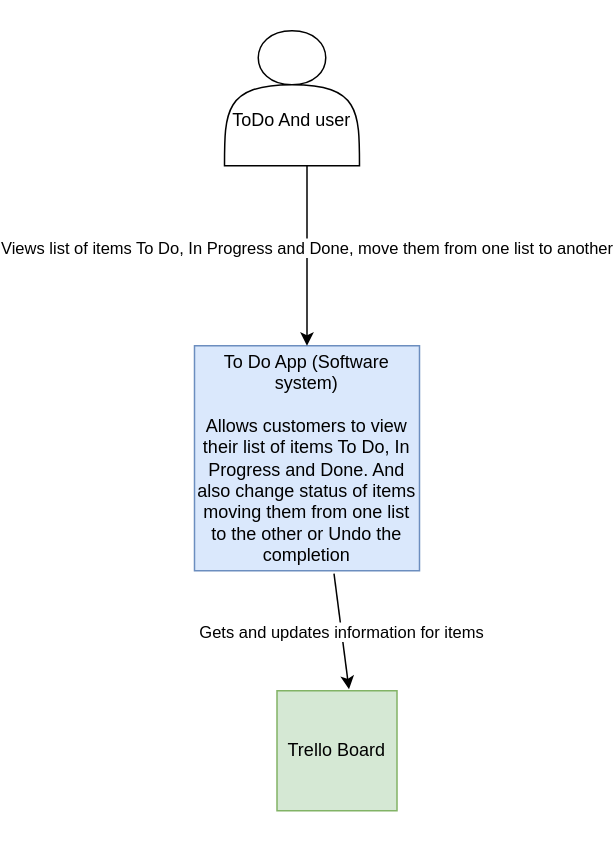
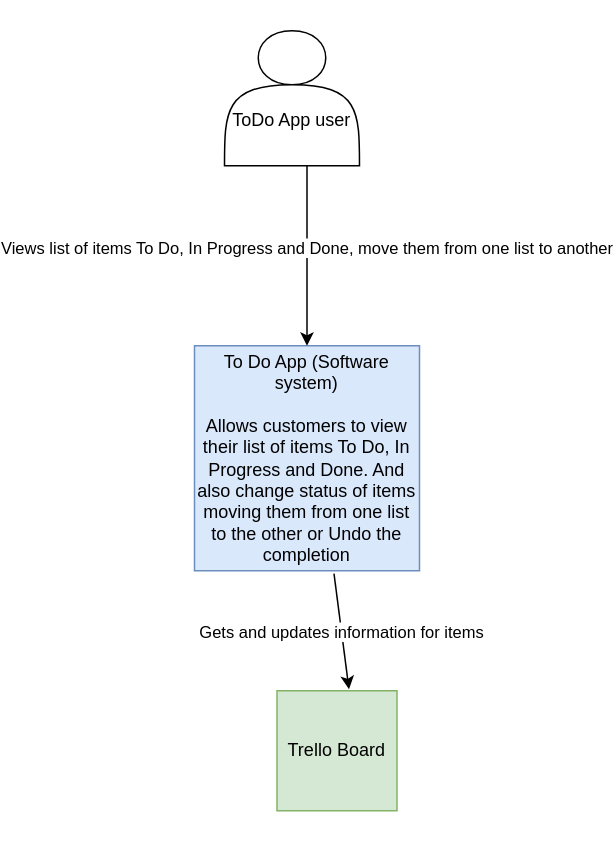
  <mxCell id="0" />
  <mxCell id="1" parent="0" />
  <mxCell id="2" value="To Do App (Software system)&lt;br&gt;&lt;br&gt;Allows customers to view their list of items To Do, In Progress and Done. And also change status of items moving them from one list to the other or Undo the completion" style="whiteSpace=wrap;html=1;aspect=fixed;fillColor=#dae8fc;strokeColor=#6c8ebf;" parent="1" vertex="1"><mxGeometry x="20" y="230" width="150" height="150" as="geometry" /></mxCell>
  <mxCell id="3" value="Views list of items To Do, In Progress and Done, move them from one list to another" style="endArrow=classic;html=1;entryX=0.5;entryY=0;entryDx=0;entryDy=0;" parent="1" target="2" edge="1"><mxGeometry width="50" height="50" relative="1" as="geometry"><mxPoint x="95" y="100" as="sourcePoint" /><mxPoint x="130" y="140" as="targetPoint" /></mxGeometry></mxCell>
  <mxCell id="4" value="Trello Board" style="whiteSpace=wrap;html=1;aspect=fixed;fillColor=#d5e8d4;strokeColor=#82b366;" parent="1" vertex="1"><mxGeometry x="75" y="460" width="80" height="80" as="geometry" /></mxCell>
  <mxCell id="5" value="Gets and updates information for items" style="endArrow=classic;html=1;entryX=0.6;entryY=-0.012;entryDx=0;entryDy=0;entryPerimeter=0;exitX=0.62;exitY=1.013;exitDx=0;exitDy=0;exitPerimeter=0;" parent="1" source="2" target="4" edge="1"><mxGeometry width="50" height="50" relative="1" as="geometry"><mxPoint x="390" y="260" as="sourcePoint" /><mxPoint x="440" y="210" as="targetPoint" /></mxGeometry></mxCell>
- <mxCell id="6" value="&lt;br&gt;&lt;br&gt;ToDo And user" style="shape=actor;whiteSpace=wrap;html=1;" vertex="1" parent="1"><mxGeometry x="40" y="20" width="90" height="90" as="geometry" /></mxCell>
+ <mxCell id="6" value="&lt;br&gt;&lt;br&gt;ToDo App user" style="shape=actor;whiteSpace=wrap;html=1;" vertex="1" parent="1"><mxGeometry x="40" y="20" width="90" height="90" as="geometry" /></mxCell>
